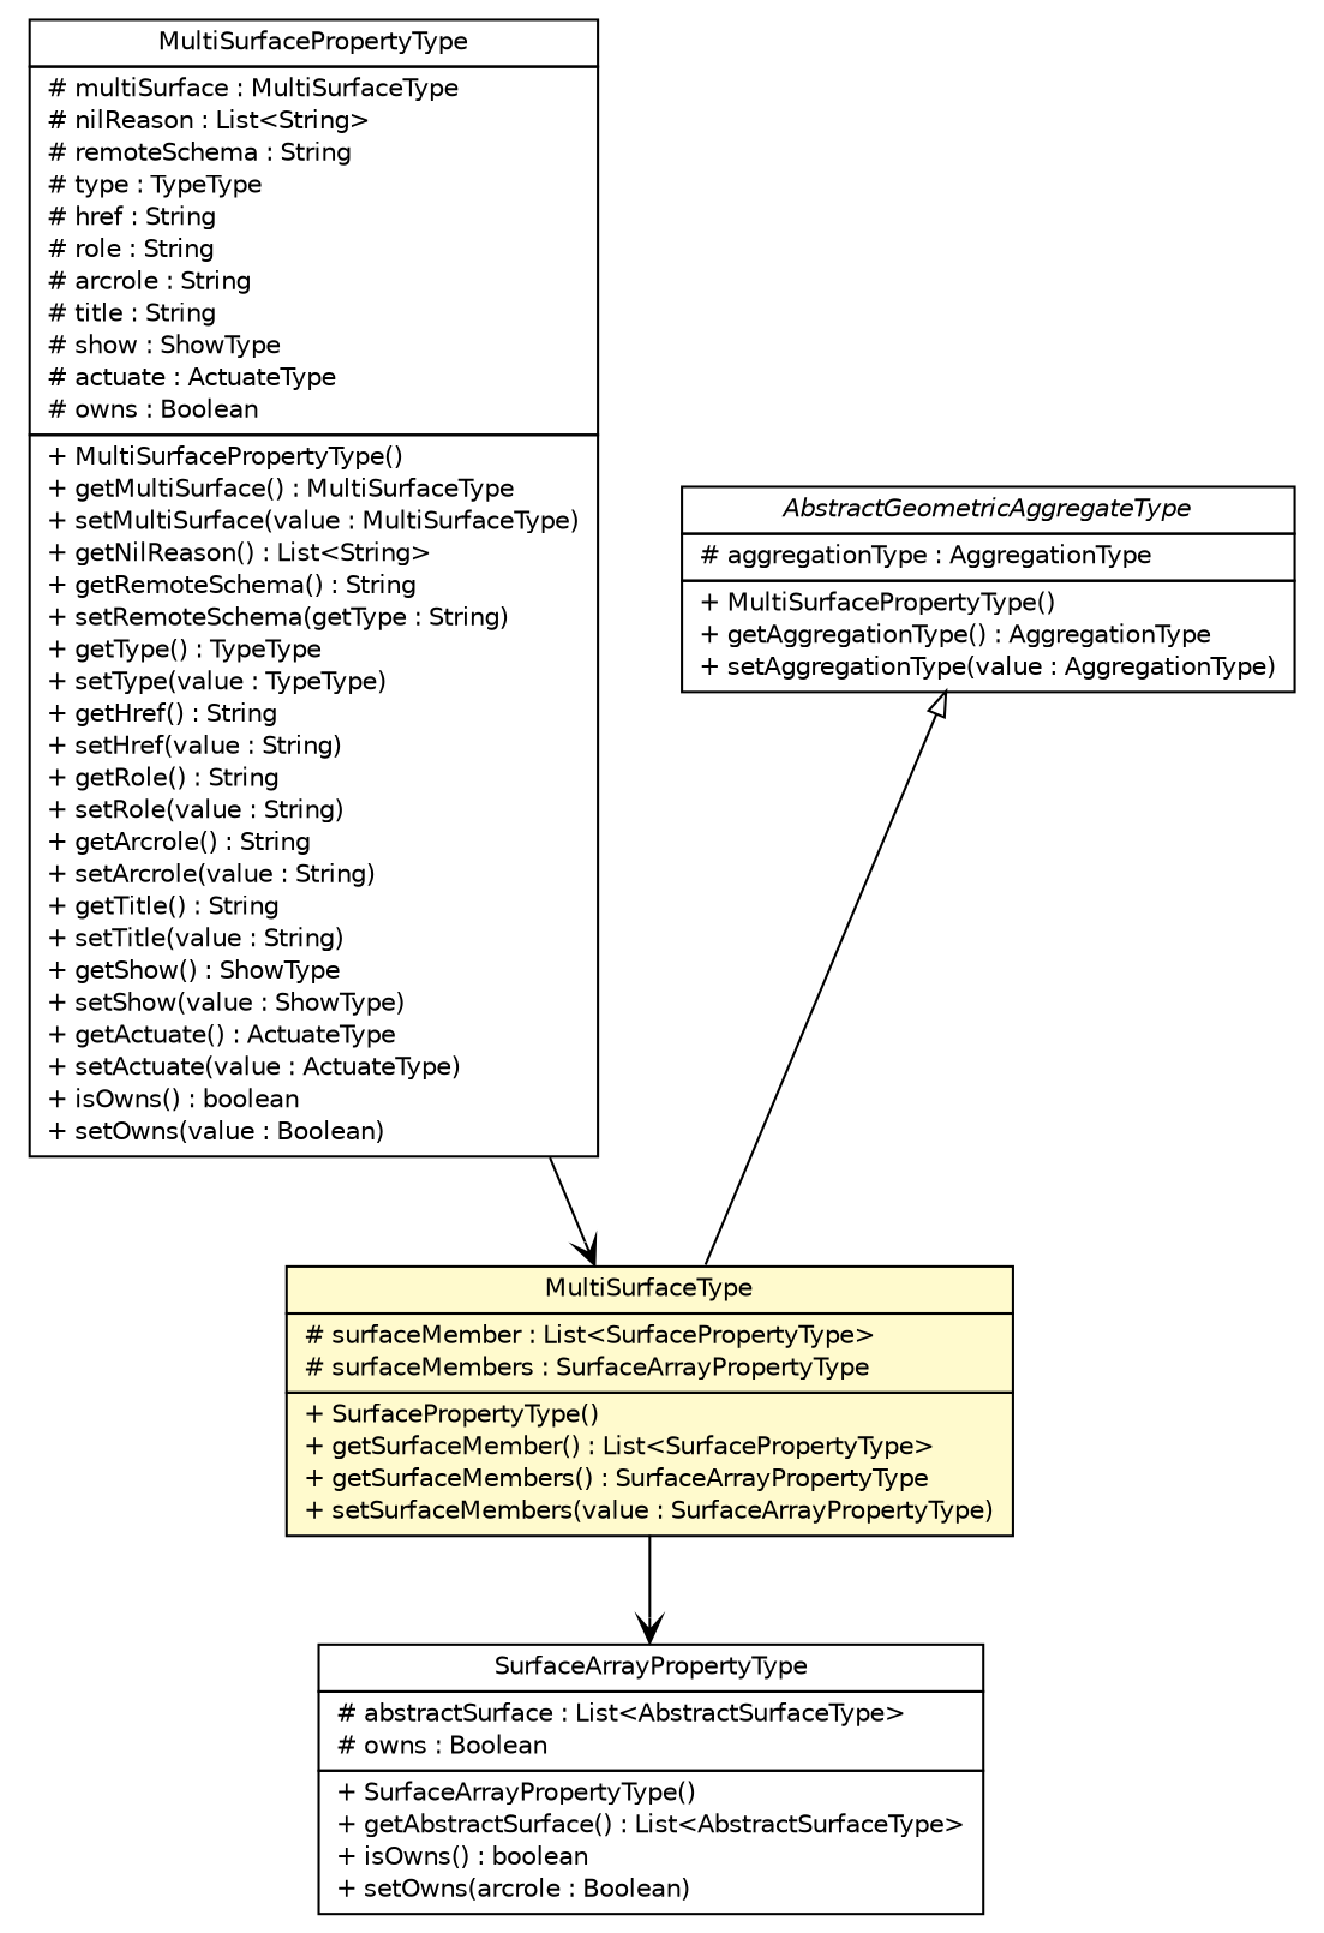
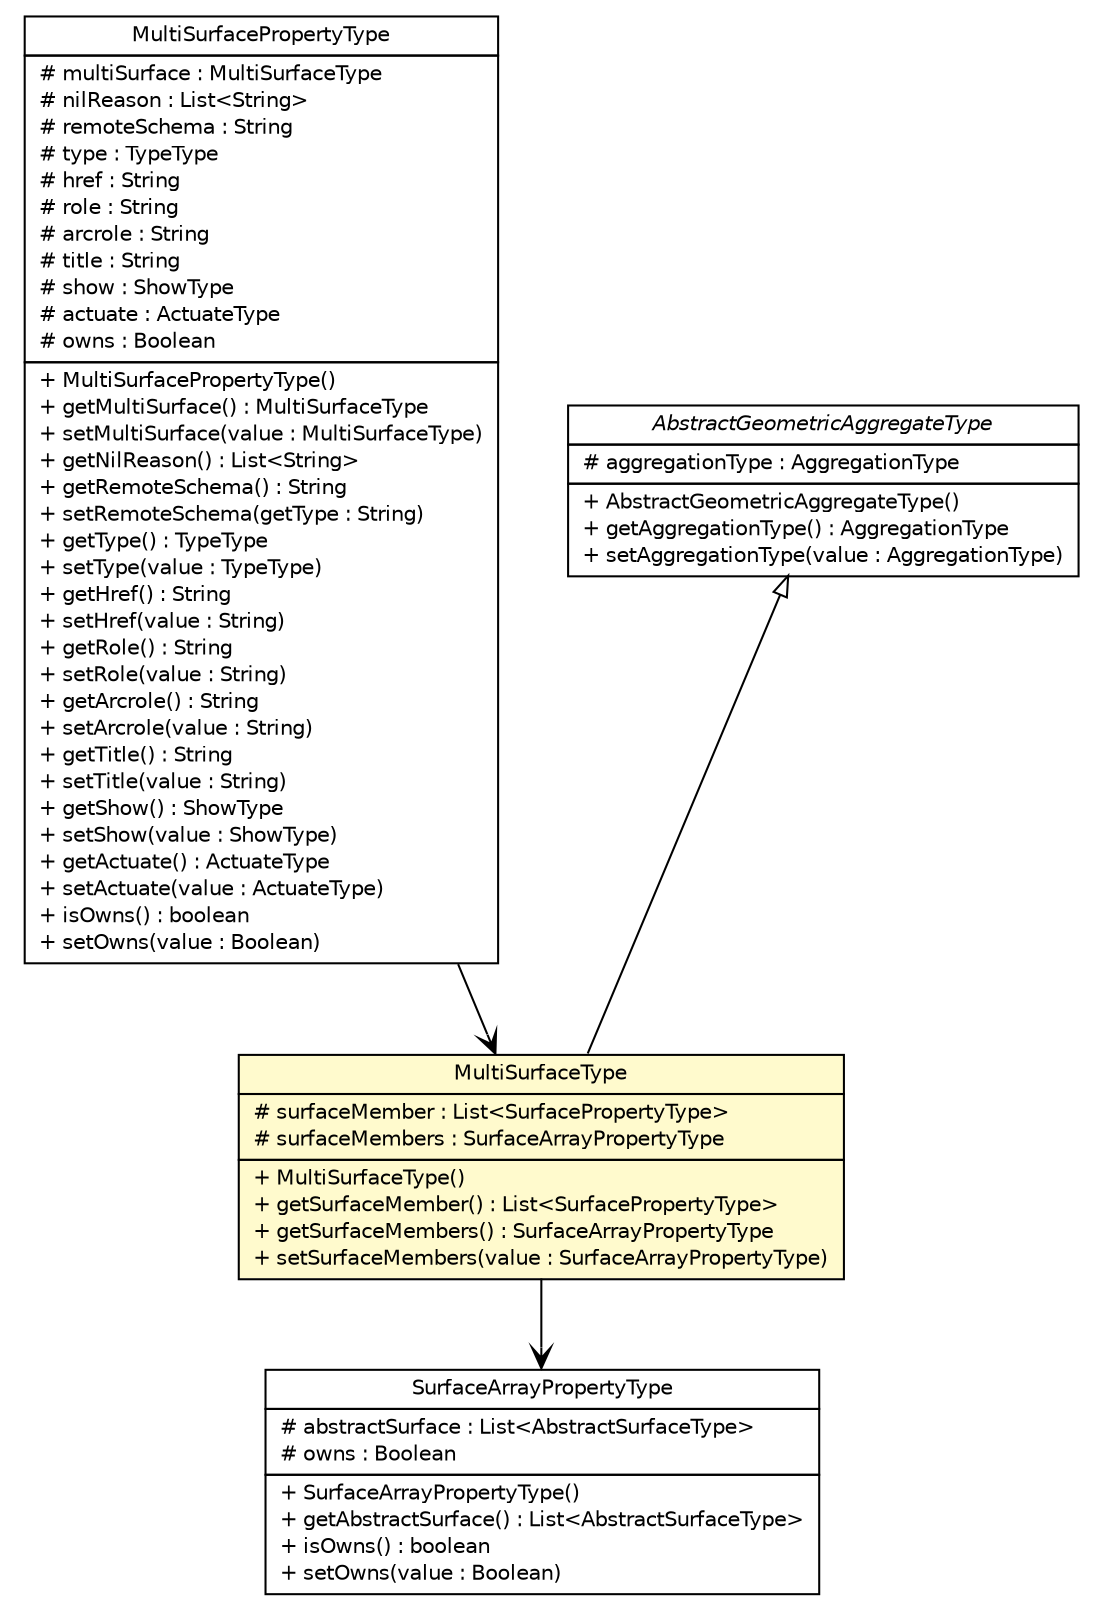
  digraph {
    nodesep=0.25
    ranksep=0.5
    node [fontcolor=black fontname=Helvetica fontsize=10.0 shape=plaintext]
    edge [arrowhead=open color=black fontcolor=black fontname=Helvetica fontsize=10.0 headport=p labelfontname=Helvetica labelfontsize=10 tailport=p]
    n1 [label=<<table title="nl.b3p.topnl.top250nl.MultiSurfacePropertyType" border="0" cellborder="1" cellspacing="0" cellpadding="2" port="p" href="./MultiSurfacePropertyType.html"> 		<tr><td><table border="0" cellspacing="0" cellpadding="1"> <tr><td align="center" balign="center"> MultiSurfacePropertyType </td></tr> 		</table></td></tr> 		<tr><td><table border="0" cellspacing="0" cellpadding="1"> <tr><td align="left" balign="left"> # multiSurface : MultiSurfaceType </td></tr> <tr><td align="left" balign="left"> # nilReason : List&lt;String&gt; </td></tr> <tr><td align="left" balign="left"> # remoteSchema : String </td></tr> <tr><td align="left" balign="left"> # type : TypeType </td></tr> <tr><td align="left" balign="left"> # href : String </td></tr> <tr><td align="left" balign="left"> # role : String </td></tr> <tr><td align="left" balign="left"> # arcrole : String </td></tr> <tr><td align="left" balign="left"> # title : String </td></tr> <tr><td align="left" balign="left"> # show : ShowType </td></tr> <tr><td align="left" balign="left"> # actuate : ActuateType </td></tr> <tr><td align="left" balign="left"> # owns : Boolean </td></tr> 		</table></td></tr> 		<tr><td><table border="0" cellspacing="0" cellpadding="1"> <tr><td align="left" balign="left"> + MultiSurfacePropertyType() </td></tr> <tr><td align="left" balign="left"> + getMultiSurface() : MultiSurfaceType </td></tr> <tr><td align="left" balign="left"> + setMultiSurface(value : MultiSurfaceType) </td></tr> <tr><td align="left" balign="left"> + getNilReason() : List&lt;String&gt; </td></tr> <tr><td align="left" balign="left"> + getRemoteSchema() : String </td></tr> <tr><td align="left" balign="left"> + setRemoteSchema(getType : String) </td></tr> <tr><td align="left" balign="left"> + getType() : TypeType </td></tr> <tr><td align="left" balign="left"> + setType(value : TypeType) </td></tr> <tr><td align="left" balign="left"> + getHref() : String </td></tr> <tr><td align="left" balign="left"> + setHref(value : String) </td></tr> <tr><td align="left" balign="left"> + getRole() : String </td></tr> <tr><td align="left" balign="left"> + setRole(value : String) </td></tr> <tr><td align="left" balign="left"> + getArcrole() : String </td></tr> <tr><td align="left" balign="left"> + setArcrole(value : String) </td></tr> <tr><td align="left" balign="left"> + getTitle() : String </td></tr> <tr><td align="left" balign="left"> + setTitle(value : String) </td></tr> <tr><td align="left" balign="left"> + getShow() : ShowType </td></tr> <tr><td align="left" balign="left"> + setShow(value : ShowType) </td></tr> <tr><td align="left" balign="left"> + getActuate() : ActuateType </td></tr> <tr><td align="left" balign="left"> + setActuate(value : ActuateType) </td></tr> <tr><td align="left" balign="left"> + isOwns() : boolean </td></tr> <tr><td align="left" balign="left"> + setOwns(value : Boolean) </td></tr> 		</table></td></tr> 		</table>>]
-   n2 [label=<<table title="nl.b3p.topnl.top250nl.MultiSurfaceType" border="0" cellborder="1" cellspacing="0" cellpadding="2" port="p" bgcolor="lemonChiffon" href="./MultiSurfaceType.html"> 		<tr><td><table border="0" cellspacing="0" cellpadding="1"> <tr><td align="center" balign="center"> MultiSurfaceType </td></tr> 		</table></td></tr> 		<tr><td><table border="0" cellspacing="0" cellpadding="1"> <tr><td align="left" balign="left"> # surfaceMember : List&lt;SurfacePropertyType&gt; </td></tr> <tr><td align="left" balign="left"> # surfaceMembers : SurfaceArrayPropertyType </td></tr> 		</table></td></tr> 		<tr><td><table border="0" cellspacing="0" cellpadding="1"> <tr><td align="left" balign="left"> + SurfacePropertyType() </td></tr> <tr><td align="left" balign="left"> + getSurfaceMember() : List&lt;SurfacePropertyType&gt; </td></tr> <tr><td align="left" balign="left"> + getSurfaceMembers() : SurfaceArrayPropertyType </td></tr> <tr><td align="left" balign="left"> + setSurfaceMembers(value : SurfaceArrayPropertyType) </td></tr> 		</table></td></tr> 		</table>>]
-   n3 [label=<<table title="nl.b3p.topnl.top250nl.SurfaceArrayPropertyType" border="0" cellborder="1" cellspacing="0" cellpadding="2" port="p" href="./SurfaceArrayPropertyType.html"> 		<tr><td><table border="0" cellspacing="0" cellpadding="1"> <tr><td align="center" balign="center"> SurfaceArrayPropertyType </td></tr> 		</table></td></tr> 		<tr><td><table border="0" cellspacing="0" cellpadding="1"> <tr><td align="left" balign="left"> # abstractSurface : List&lt;AbstractSurfaceType&gt; </td></tr> <tr><td align="left" balign="left"> # owns : Boolean </td></tr> 		</table></td></tr> 		<tr><td><table border="0" cellspacing="0" cellpadding="1"> <tr><td align="left" balign="left"> + SurfaceArrayPropertyType() </td></tr> <tr><td align="left" balign="left"> + getAbstractSurface() : List&lt;AbstractSurfaceType&gt; </td></tr> <tr><td align="left" balign="left"> + isOwns() : boolean </td></tr> <tr><td align="left" balign="left"> + setOwns(arcrole : Boolean) </td></tr> 		</table></td></tr> 		</table>>]
-   n4 [label=<<table title="nl.b3p.topnl.top250nl.AbstractGeometricAggregateType" border="0" cellborder="1" cellspacing="0" cellpadding="2" port="p" href="./AbstractGeometricAggregateType.html"> 		<tr><td><table border="0" cellspacing="0" cellpadding="1"> <tr><td align="center" balign="center"><font face="Helvetica-Oblique"> AbstractGeometricAggregateType </font></td></tr> 		</table></td></tr> 		<tr><td><table border="0" cellspacing="0" cellpadding="1"> <tr><td align="left" balign="left"> # aggregationType : AggregationType </td></tr> 		</table></td></tr> 		<tr><td><table border="0" cellspacing="0" cellpadding="1"> <tr><td align="left" balign="left"> + MultiSurfacePropertyType() </td></tr> <tr><td align="left" balign="left"> + getAggregationType() : AggregationType </td></tr> <tr><td align="left" balign="left"> + setAggregationType(value : AggregationType) </td></tr> 		</table></td></tr> 		</table>>]
+   n2 [label=<<table title="nl.b3p.topnl.top250nl.MultiSurfaceType" border="0" cellborder="1" cellspacing="0" cellpadding="2" port="p" bgcolor="lemonChiffon" href="./MultiSurfaceType.html"> 		<tr><td><table border="0" cellspacing="0" cellpadding="1"> <tr><td align="center" balign="center"> MultiSurfaceType </td></tr> 		</table></td></tr> 		<tr><td><table border="0" cellspacing="0" cellpadding="1"> <tr><td align="left" balign="left"> # surfaceMember : List&lt;SurfacePropertyType&gt; </td></tr> <tr><td align="left" balign="left"> # surfaceMembers : SurfaceArrayPropertyType </td></tr> 		</table></td></tr> 		<tr><td><table border="0" cellspacing="0" cellpadding="1"> <tr><td align="left" balign="left"> + MultiSurfaceType() </td></tr> <tr><td align="left" balign="left"> + getSurfaceMember() : List&lt;SurfacePropertyType&gt; </td></tr> <tr><td align="left" balign="left"> + getSurfaceMembers() : SurfaceArrayPropertyType </td></tr> <tr><td align="left" balign="left"> + setSurfaceMembers(value : SurfaceArrayPropertyType) </td></tr> 		</table></td></tr> 		</table>>]
+   n3 [label=<<table title="nl.b3p.topnl.top250nl.SurfaceArrayPropertyType" border="0" cellborder="1" cellspacing="0" cellpadding="2" port="p" href="./SurfaceArrayPropertyType.html"> 		<tr><td><table border="0" cellspacing="0" cellpadding="1"> <tr><td align="center" balign="center"> SurfaceArrayPropertyType </td></tr> 		</table></td></tr> 		<tr><td><table border="0" cellspacing="0" cellpadding="1"> <tr><td align="left" balign="left"> # abstractSurface : List&lt;AbstractSurfaceType&gt; </td></tr> <tr><td align="left" balign="left"> # owns : Boolean </td></tr> 		</table></td></tr> 		<tr><td><table border="0" cellspacing="0" cellpadding="1"> <tr><td align="left" balign="left"> + SurfaceArrayPropertyType() </td></tr> <tr><td align="left" balign="left"> + getAbstractSurface() : List&lt;AbstractSurfaceType&gt; </td></tr> <tr><td align="left" balign="left"> + isOwns() : boolean </td></tr> <tr><td align="left" balign="left"> + setOwns(value : Boolean) </td></tr> 		</table></td></tr> 		</table>>]
+   n4 [label=<<table title="nl.b3p.topnl.top250nl.AbstractGeometricAggregateType" border="0" cellborder="1" cellspacing="0" cellpadding="2" port="p" href="./AbstractGeometricAggregateType.html"> 		<tr><td><table border="0" cellspacing="0" cellpadding="1"> <tr><td align="center" balign="center"><font face="Helvetica-Oblique"> AbstractGeometricAggregateType </font></td></tr> 		</table></td></tr> 		<tr><td><table border="0" cellspacing="0" cellpadding="1"> <tr><td align="left" balign="left"> # aggregationType : AggregationType </td></tr> 		</table></td></tr> 		<tr><td><table border="0" cellspacing="0" cellpadding="1"> <tr><td align="left" balign="left"> + AbstractGeometricAggregateType() </td></tr> <tr><td align="left" balign="left"> + getAggregationType() : AggregationType </td></tr> <tr><td align="left" balign="left"> + setAggregationType(value : AggregationType) </td></tr> 		</table></td></tr> 		</table>>]
    n1 -> n2
    n2 -> n3
    n4 -> n2 [arrowtail=empty dir=back fontsize=10 arrowhead="" color="" fontcolor=""]
  }
